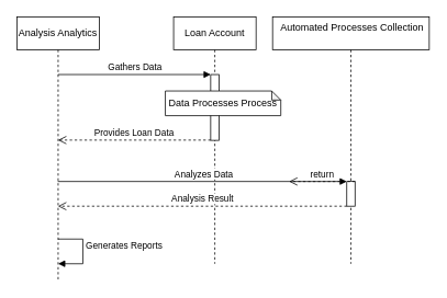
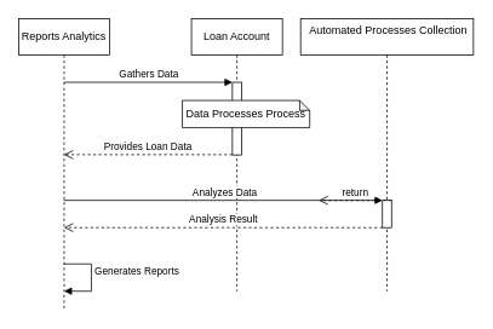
  <mxCell id="0" />
  <mxCell id="1" parent="0" />
- <mxCell id="2" value="Analysis Analytics" style="shape=umlLifeline;perimeter=lifelinePerimeter;whiteSpace=wrap;html=1;container=1;dropTarget=0;collapsible=0;recursiveResize=0;outlineConnect=0;portConstraint=eastwest;newEdgeStyle={&quot;curved&quot;:0,&quot;rounded&quot;:0};" vertex="1" parent="1"><mxGeometry x="20" y="20" width="100" height="320" as="geometry" /></mxCell>
+ <mxCell id="2" value="Reports Analytics" style="shape=umlLifeline;perimeter=lifelinePerimeter;whiteSpace=wrap;html=1;container=1;dropTarget=0;collapsible=0;recursiveResize=0;outlineConnect=0;portConstraint=eastwest;newEdgeStyle={&quot;curved&quot;:0,&quot;rounded&quot;:0};" vertex="1" parent="1"><mxGeometry x="20" y="20" width="100" height="320" as="geometry" /></mxCell>
  <mxCell id="3" value="Loan Account" style="shape=umlLifeline;perimeter=lifelinePerimeter;whiteSpace=wrap;html=1;container=1;dropTarget=0;collapsible=0;recursiveResize=0;outlineConnect=0;portConstraint=eastwest;newEdgeStyle={&quot;curved&quot;:0,&quot;rounded&quot;:0};" vertex="1" parent="1"><mxGeometry x="210" y="20" width="100" height="300" as="geometry" /></mxCell>
  <mxCell id="4" value="" style="html=1;points=[[0,0,0,0,5],[0,1,0,0,-5],[1,0,0,0,5],[1,1,0,0,-5]];perimeter=orthogonalPerimeter;outlineConnect=0;targetShapes=umlLifeline;portConstraint=eastwest;newEdgeStyle={&quot;curved&quot;:0,&quot;rounded&quot;:0};" vertex="1" parent="3"><mxGeometry x="45" y="70" width="10" height="80" as="geometry" /></mxCell>
  <mxCell id="5" value="&lt;div&gt;&amp;nbsp;Automated Processes Collection&lt;/div&gt;&lt;div&gt;&lt;br&gt;&lt;/div&gt;" style="shape=umlLifeline;perimeter=lifelinePerimeter;whiteSpace=wrap;html=1;container=1;dropTarget=0;collapsible=0;recursiveResize=0;outlineConnect=0;portConstraint=eastwest;newEdgeStyle={&quot;curved&quot;:0,&quot;rounded&quot;:0};" vertex="1" parent="1"><mxGeometry x="330" y="20" width="190" height="300" as="geometry" /></mxCell>
  <mxCell id="6" value="" style="html=1;points=[[0,0,0,0,5],[0,1,0,0,-5],[1,0,0,0,5],[1,1,0,0,-5]];perimeter=orthogonalPerimeter;outlineConnect=0;targetShapes=umlLifeline;portConstraint=eastwest;newEdgeStyle={&quot;curved&quot;:0,&quot;rounded&quot;:0};" vertex="1" parent="5"><mxGeometry x="90" y="200" width="10" height="30" as="geometry" /></mxCell>
  <mxCell id="7" value="Gathers Data" style="html=1;verticalAlign=bottom;endArrow=block;curved=0;rounded=0;" edge="1" parent="1"><mxGeometry width="80" relative="1" as="geometry"><mxPoint x="69.833" y="90" as="sourcePoint" /><mxPoint x="255" y="90" as="targetPoint" /></mxGeometry></mxCell>
  <mxCell id="8" value="Provides Loan Data" style="html=1;verticalAlign=bottom;endArrow=open;dashed=1;endSize=8;curved=0;rounded=0;" edge="1" parent="1"><mxGeometry relative="1" as="geometry"><mxPoint x="255" y="169.67" as="sourcePoint" /><mxPoint x="69.833" y="169.67" as="targetPoint" /></mxGeometry></mxCell>
  <mxCell id="9" value="&amp;nbsp;Analyzes Data" style="html=1;verticalAlign=bottom;endArrow=block;curved=0;rounded=0;" edge="1" parent="1" source="2" target="6"><mxGeometry width="80" relative="1" as="geometry"><mxPoint x="230" y="220" as="sourcePoint" /><mxPoint x="310" y="220" as="targetPoint" /></mxGeometry></mxCell>
  <mxCell id="10" value="return" style="html=1;verticalAlign=bottom;endArrow=open;dashed=1;endSize=8;curved=0;rounded=0;" edge="1" parent="1"><mxGeometry relative="1" as="geometry"><mxPoint x="430" y="220" as="sourcePoint" /><mxPoint x="350" y="220" as="targetPoint" /></mxGeometry></mxCell>
  <mxCell id="11" value="Analysis Result" style="html=1;verticalAlign=bottom;endArrow=open;dashed=1;endSize=8;curved=0;rounded=0;" edge="1" parent="1"><mxGeometry relative="1" as="geometry"><mxPoint x="420" y="250" as="sourcePoint" /><mxPoint x="69.833" y="250" as="targetPoint" /></mxGeometry></mxCell>
  <mxCell id="12" value="&lt;div&gt;Generates Reports&lt;/div&gt;&lt;div&gt;&lt;br&gt;&lt;/div&gt;" style="html=1;align=left;spacingLeft=2;endArrow=block;rounded=0;edgeStyle=orthogonalEdgeStyle;curved=0;rounded=0;" edge="1" parent="1"><mxGeometry x="-0.003" relative="1" as="geometry"><mxPoint x="70" y="289.98" as="sourcePoint" /><Array as="points"><mxPoint x="100" y="319.98" /></Array><mxPoint x="70" y="319.98" as="targetPoint" /><mxPoint as="offset" /></mxGeometry></mxCell>
  <mxCell id="13" value="Data Processes Process" style="shape=note;whiteSpace=wrap;html=1;backgroundOutline=1;darkOpacity=0.05;size=11;" vertex="1" parent="1"><mxGeometry x="200" y="110" width="140" height="30" as="geometry" /></mxCell>
